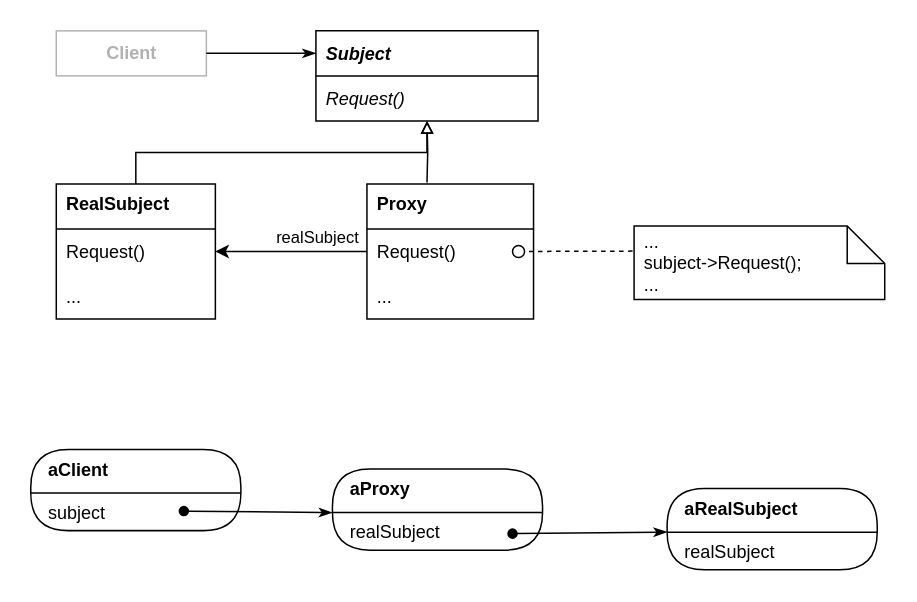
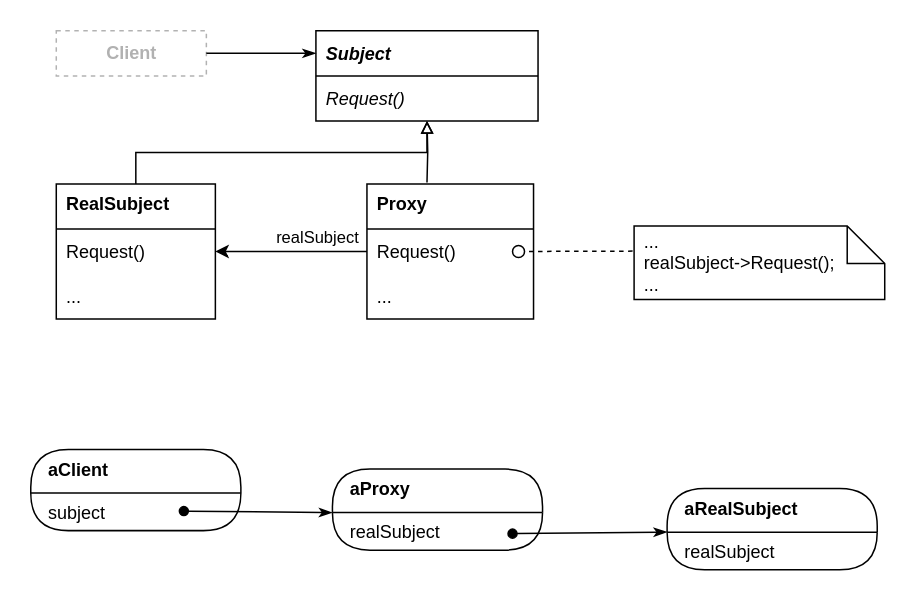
  <mxCell id="0" />
  <mxCell id="1" parent="0" />
- <mxCell id="2" value="&lt;b&gt;Client&lt;/b&gt;" style="html=1;fontSize=12;startSize=25;arcSize=12;spacing=2;fillColor=none;opacity=30;textOpacity=30;" parent="1" vertex="1"><mxGeometry x="37" y="20" width="100" height="30" as="geometry" /></mxCell>
+ <mxCell id="2" value="&lt;b&gt;Client&lt;/b&gt;" style="html=1;fontSize=12;startSize=25;arcSize=12;spacing=2;fillColor=none;opacity=30;textOpacity=30;dashed=1;" parent="1" vertex="1"><mxGeometry x="37" y="20" width="100" height="30" as="geometry" /></mxCell>
  <mxCell id="3" value="Subject" style="swimlane;fontStyle=3;childLayout=stackLayout;horizontal=1;startSize=30;fillColor=none;horizontalStack=0;resizeParent=1;resizeParentMax=0;resizeLast=0;collapsible=0;marginBottom=0;fontSize=12;swimlaneHead=1;swimlaneBody=1;connectable=1;allowArrows=1;dropTarget=1;align=left;spacingLeft=5;" parent="1" vertex="1"><mxGeometry x="210" y="20" width="148" height="60" as="geometry"><mxRectangle x="245" y="370" width="90" height="26" as="alternateBounds" /></mxGeometry></mxCell>
  <mxCell id="4" value="Request()" style="text;strokeColor=none;fillColor=none;align=left;verticalAlign=middle;spacingLeft=5;spacingRight=4;overflow=hidden;rotatable=0;points=[[0,0.5],[1,0.5]];portConstraint=eastwest;fontSize=12;fontStyle=2;connectable=0;" parent="3" vertex="1"><mxGeometry y="30" width="148" height="30" as="geometry" /></mxCell>
  <mxCell id="5" value="" style="rounded=0;orthogonalLoop=1;jettySize=auto;html=1;fontSize=12;startSize=6;endArrow=classicThin;endFill=1;startArrow=none;startFill=0;entryX=0;entryY=0.25;entryDx=0;entryDy=0;exitX=1;exitY=0.5;exitDx=0;exitDy=0;" parent="1" source="2" target="3" edge="1"><mxGeometry relative="1" as="geometry"><mxPoint x="170" y="1" as="sourcePoint" /><mxPoint x="205.98" y="30.5" as="targetPoint" /></mxGeometry></mxCell>
  <mxCell id="6" value="&lt;span style=&quot;font-weight: 700;&quot;&gt;RealSubject&lt;/span&gt;" style="swimlane;fontStyle=0;align=left;verticalAlign=top;childLayout=stackLayout;horizontal=1;startSize=30;horizontalStack=0;resizeParent=1;resizeParentMax=0;resizeLast=0;collapsible=0;marginBottom=0;html=1;spacingLeft=5;" parent="1" vertex="1"><mxGeometry x="37" y="122" width="106" height="90" as="geometry" /></mxCell>
  <mxCell id="7" value="Request()" style="text;strokeColor=none;fillColor=none;align=left;verticalAlign=middle;spacingLeft=5;spacingRight=4;overflow=hidden;rotatable=0;points=[[0,0.5],[1,0.5]];portConstraint=eastwest;fontSize=12;fontStyle=0;connectable=0;allowArrows=0;" parent="6" vertex="1"><mxGeometry y="30" width="106" height="30" as="geometry" /></mxCell>
  <mxCell id="8" value="..." style="text;strokeColor=none;fillColor=none;align=left;verticalAlign=middle;spacingLeft=5;spacingRight=4;overflow=hidden;rotatable=0;points=[[0,0.5],[1,0.5]];portConstraint=eastwest;fontSize=12;fontStyle=0;connectable=0;allowArrows=0;" vertex="1" parent="6"><mxGeometry y="60" width="106" height="30" as="geometry" /></mxCell>
  <mxCell id="9" value="" style="edgeStyle=orthogonalEdgeStyle;rounded=0;orthogonalLoop=1;jettySize=auto;html=1;entryX=1;entryY=0.5;entryDx=0;entryDy=0;" parent="1" source="11" target="6" edge="1"><mxGeometry relative="1" as="geometry"><mxPoint x="169" y="228" as="targetPoint" /></mxGeometry></mxCell>
  <mxCell id="10" value="realSubject" style="edgeLabel;html=1;align=center;verticalAlign=middle;resizable=0;points=[];" parent="9" vertex="1" connectable="0"><mxGeometry x="-0.591" relative="1" as="geometry"><mxPoint x="-13" y="-10" as="offset" /></mxGeometry></mxCell>
  <mxCell id="11" value="&lt;span style=&quot;font-weight: 700;&quot;&gt;Proxy&lt;/span&gt;" style="swimlane;fontStyle=0;align=left;verticalAlign=top;childLayout=stackLayout;horizontal=1;startSize=30;horizontalStack=0;resizeParent=1;resizeParentMax=0;resizeLast=0;collapsible=0;marginBottom=0;html=1;spacingLeft=5;" parent="1" vertex="1"><mxGeometry x="244" y="122" width="111" height="90" as="geometry" /></mxCell>
  <mxCell id="12" value="Request()" style="text;strokeColor=none;fillColor=none;align=left;verticalAlign=middle;spacingLeft=5;spacingRight=4;overflow=hidden;rotatable=0;points=[[0,0.5],[1,0.5]];portConstraint=eastwest;fontSize=12;fontStyle=0;connectable=0;allowArrows=0;" parent="11" vertex="1"><mxGeometry y="30" width="111" height="30" as="geometry" /></mxCell>
  <mxCell id="13" value="..." style="text;strokeColor=none;fillColor=none;align=left;verticalAlign=middle;spacingLeft=5;spacingRight=4;overflow=hidden;rotatable=0;points=[[0,0.5],[1,0.5]];portConstraint=eastwest;fontSize=12;fontStyle=0;connectable=0;allowArrows=0;" vertex="1" parent="11"><mxGeometry y="60" width="111" height="30" as="geometry" /></mxCell>
  <mxCell id="14" value="" style="html=1;verticalAlign=bottom;labelBackgroundColor=none;endArrow=oval;endFill=0;endSize=8;rounded=0;fontSize=12;exitX=-0.006;exitY=0.342;exitDx=0;exitDy=0;exitPerimeter=0;anchorPointDirection=0;dashed=1;" parent="1" source="15" edge="1"><mxGeometry width="160" relative="1" as="geometry"><mxPoint x="775" y="203" as="sourcePoint" /><mxPoint x="345" y="167" as="targetPoint" /></mxGeometry></mxCell>
- <mxCell id="15" value="...&lt;br&gt;subject-&amp;gt;Request();&lt;br&gt;..." style="shape=note2;boundedLbl=1;whiteSpace=wrap;html=1;size=25;verticalAlign=middle;align=left;spacingLeft=5;fontSize=12;startSize=30;fillColor=none;" parent="1" vertex="1"><mxGeometry x="422" y="150" width="167" height="49" as="geometry" /></mxCell>
+ <mxCell id="15" value="...&lt;br&gt;realSubject-&amp;gt;Request();&lt;br&gt;..." style="shape=note2;boundedLbl=1;whiteSpace=wrap;html=1;size=25;verticalAlign=middle;align=left;spacingLeft=5;fontSize=12;startSize=30;fillColor=none;" parent="1" vertex="1"><mxGeometry x="422" y="150" width="167" height="49" as="geometry" /></mxCell>
  <mxCell id="16" value="" style="edgeStyle=orthogonalEdgeStyle;rounded=0;orthogonalLoop=1;jettySize=auto;html=1;fontSize=12;startSize=30;endArrow=block;endFill=0;exitX=0.5;exitY=0;exitDx=0;exitDy=0;entryX=0.5;entryY=1;entryDx=0;entryDy=0;" parent="1" source="6" target="3" edge="1"><mxGeometry relative="1" as="geometry"><mxPoint x="506" y="-259" as="sourcePoint" /><mxPoint x="304" y="-432" as="targetPoint" /></mxGeometry></mxCell>
  <mxCell id="17" value="" style="edgeStyle=orthogonalEdgeStyle;rounded=0;orthogonalLoop=1;jettySize=auto;html=1;fontSize=12;startSize=30;endArrow=block;endFill=0;entryX=0.5;entryY=1;entryDx=0;entryDy=0;" parent="1" target="3" edge="1"><mxGeometry relative="1" as="geometry"><mxPoint x="284" y="121" as="sourcePoint" /><mxPoint x="293.98" y="90" as="targetPoint" /></mxGeometry></mxCell>
  <mxCell id="18" value="&lt;b&gt;aClient&lt;/b&gt;" style="swimlane;fontStyle=0;align=left;verticalAlign=top;childLayout=stackLayout;horizontal=1;startSize=29;horizontalStack=0;resizeParent=1;resizeParentMax=0;resizeLast=0;collapsible=0;marginBottom=0;html=1;rounded=1;absoluteArcSize=1;arcSize=79;spacingLeft=10;strokeColor=#000000;" vertex="1" parent="1"><mxGeometry x="20" y="299" width="140" height="54" as="geometry" /></mxCell>
  <mxCell id="19" value="subject" style="fillColor=none;strokeColor=none;align=left;verticalAlign=middle;spacingLeft=10;opacity=30;connectable=0;" vertex="1" parent="18"><mxGeometry y="29" width="140" height="25" as="geometry" /></mxCell>
  <mxCell id="20" value="&lt;b&gt;aProxy&lt;/b&gt;" style="swimlane;fontStyle=0;align=left;verticalAlign=top;childLayout=stackLayout;horizontal=1;startSize=29;horizontalStack=0;resizeParent=1;resizeParentMax=0;resizeLast=0;collapsible=0;marginBottom=0;html=1;rounded=1;absoluteArcSize=1;arcSize=79;spacingLeft=10;strokeColor=#000000;" vertex="1" parent="1"><mxGeometry x="221" y="312" width="140" height="54" as="geometry" /></mxCell>
  <mxCell id="21" value="realSubject" style="fillColor=none;strokeColor=none;align=left;verticalAlign=middle;spacingLeft=10;opacity=30;connectable=0;" vertex="1" parent="20"><mxGeometry y="29" width="140" height="25" as="geometry" /></mxCell>
  <mxCell id="22" value="&lt;b&gt;aRealSubject&lt;/b&gt;" style="swimlane;fontStyle=0;align=left;verticalAlign=top;childLayout=stackLayout;horizontal=1;startSize=29;horizontalStack=0;resizeParent=1;resizeParentMax=0;resizeLast=0;collapsible=0;marginBottom=0;html=1;rounded=1;absoluteArcSize=1;arcSize=79;spacingLeft=10;strokeColor=#000000;" vertex="1" parent="1"><mxGeometry x="444" y="325" width="140" height="54" as="geometry" /></mxCell>
  <mxCell id="23" value="realSubject" style="fillColor=none;strokeColor=none;align=left;verticalAlign=middle;spacingLeft=10;opacity=30;connectable=0;" vertex="1" parent="22"><mxGeometry y="29" width="140" height="25" as="geometry" /></mxCell>
  <mxCell id="24" value="" style="rounded=0;orthogonalLoop=1;jettySize=auto;html=1;fontSize=12;startSize=6;endArrow=classicThin;endFill=1;startArrow=oval;startFill=1;entryX=0;entryY=0;entryDx=0;entryDy=0;exitX=1;exitY=0.5;exitDx=0;exitDy=0;" edge="1" parent="1" target="21"><mxGeometry relative="1" as="geometry"><mxPoint x="122" y="340" as="sourcePoint" /><mxPoint x="195" y="340" as="targetPoint" /></mxGeometry></mxCell>
  <mxCell id="25" value="" style="rounded=0;orthogonalLoop=1;jettySize=auto;html=1;fontSize=12;startSize=6;endArrow=classicThin;endFill=1;startArrow=oval;startFill=1;entryX=0;entryY=0;entryDx=0;entryDy=0;" edge="1" parent="1" target="23"><mxGeometry relative="1" as="geometry"><mxPoint x="341" y="355" as="sourcePoint" /><mxPoint x="231" y="351" as="targetPoint" /></mxGeometry></mxCell>
